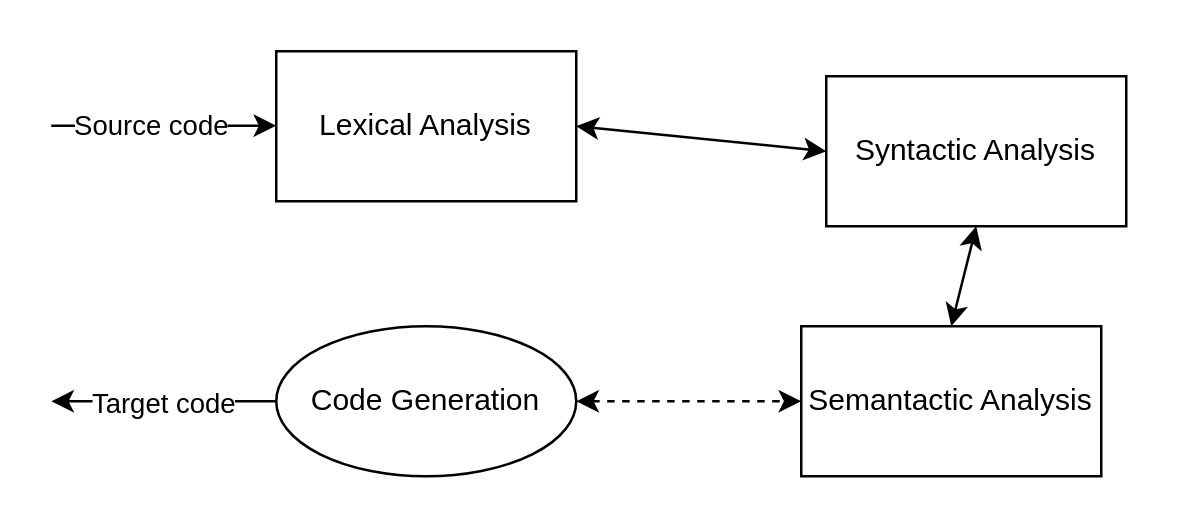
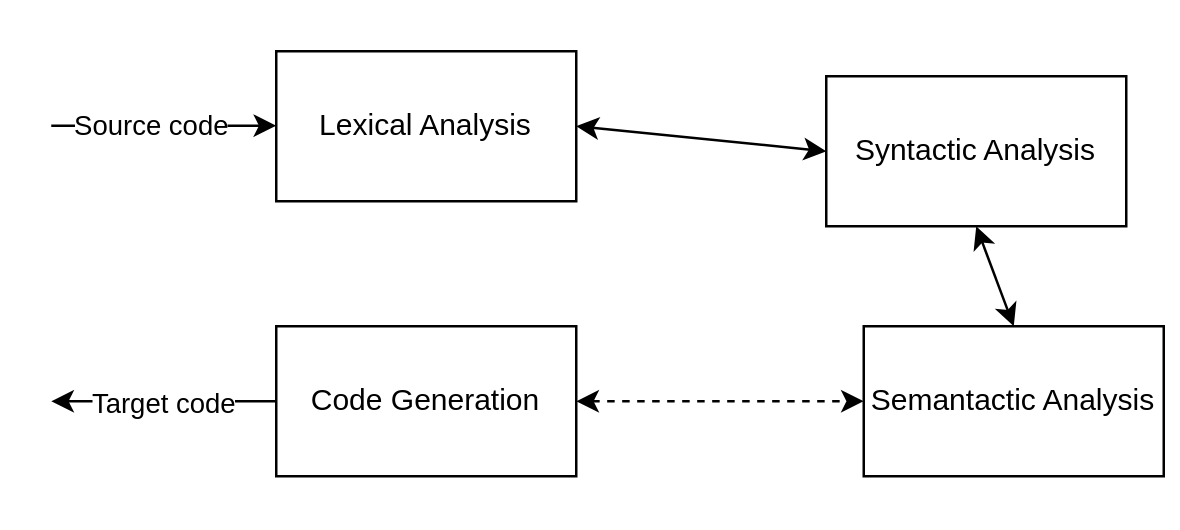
  <mxCell id="0" />
  <mxCell id="1" parent="0" />
  <mxCell id="2" value="Lexical Analysis" style="rounded=0;whiteSpace=wrap;html=1;" parent="1" vertex="1"><mxGeometry x="110" y="20" width="120" height="60" as="geometry" /></mxCell>
  <mxCell id="3" value="" style="endArrow=classic;html=1;rounded=0;entryX=0.5;entryY=0;entryDx=0;entryDy=0;" parent="1" edge="1"><mxGeometry width="50" height="50" relative="1" as="geometry"><mxPoint x="20" y="49.79" as="sourcePoint" /><mxPoint x="110" y="49.79" as="targetPoint" /></mxGeometry></mxCell>
  <mxCell id="4" value="Source code" style="edgeLabel;html=1;align=center;verticalAlign=middle;resizable=0;points=[];" parent="3" vertex="1" connectable="0"><mxGeometry x="0.033" relative="1" as="geometry"><mxPoint x="-7" as="offset" /></mxGeometry></mxCell>
  <mxCell id="5" value="&lt;span lang=&quot;en&quot; class=&quot;BxUVEf ILfuVd&quot;&gt;&lt;span class=&quot;hgKElc&quot;&gt;Syntactic Analysis&lt;/span&gt;&lt;/span&gt;" style="rounded=0;whiteSpace=wrap;html=1;" vertex="1" parent="1"><mxGeometry x="330" y="30" width="120" height="60" as="geometry" /></mxCell>
- <mxCell id="6" value="&lt;span lang=&quot;en&quot; class=&quot;BxUVEf ILfuVd&quot;&gt;&lt;span class=&quot;hgKElc&quot;&gt;Semantactic Analysis&lt;/span&gt;&lt;/span&gt;" style="rounded=0;whiteSpace=wrap;html=1;" vertex="1" parent="1"><mxGeometry x="320" y="130" width="120" height="60" as="geometry" /></mxCell>
- <mxCell id="7" value="Code Generation" style="ellipse;whiteSpace=wrap;html=1;" vertex="1" parent="1"><mxGeometry x="110" y="130" width="120" height="60" as="geometry" /></mxCell>
+ <mxCell id="6" value="&lt;span lang=&quot;en&quot; class=&quot;BxUVEf ILfuVd&quot;&gt;&lt;span class=&quot;hgKElc&quot;&gt;Semantactic Analysis&lt;/span&gt;&lt;/span&gt;" style="rounded=0;whiteSpace=wrap;html=1;" vertex="1" parent="1"><mxGeometry x="345" y="130" width="120" height="60" as="geometry" /></mxCell>
+ <mxCell id="7" value="Code Generation" style="rounded=0;whiteSpace=wrap;html=1;" vertex="1" parent="1"><mxGeometry x="110" y="130" width="120" height="60" as="geometry" /></mxCell>
  <mxCell id="8" value="" style="endArrow=classic;html=1;rounded=0;exitX=0;exitY=0.5;exitDx=0;exitDy=0;" edge="1" parent="1" source="7"><mxGeometry width="50" height="50" relative="1" as="geometry"><mxPoint x="250" y="30" as="sourcePoint" /><mxPoint x="20" y="160" as="targetPoint" /></mxGeometry></mxCell>
  <mxCell id="9" value="Target code" style="edgeLabel;html=1;align=center;verticalAlign=middle;resizable=0;points=[];" vertex="1" connectable="0" parent="8"><mxGeometry x="0.013" y="2" relative="1" as="geometry"><mxPoint y="-2" as="offset" /></mxGeometry></mxCell>
  <mxCell id="10" value="" style="endArrow=classic;startArrow=classic;html=1;rounded=0;exitX=1;exitY=0.5;exitDx=0;exitDy=0;entryX=0;entryY=0.5;entryDx=0;entryDy=0;" edge="1" parent="1" source="2" target="5"><mxGeometry width="50" height="50" relative="1" as="geometry"><mxPoint x="310" y="130" as="sourcePoint" /><mxPoint x="360" y="80" as="targetPoint" /></mxGeometry></mxCell>
  <mxCell id="11" value="" style="endArrow=classic;startArrow=classic;html=1;rounded=0;exitX=0.5;exitY=0;exitDx=0;exitDy=0;entryX=0.5;entryY=1;entryDx=0;entryDy=0;" edge="1" parent="1" source="6" target="5"><mxGeometry width="50" height="50" relative="1" as="geometry"><mxPoint x="240" y="60" as="sourcePoint" /><mxPoint x="330" y="60" as="targetPoint" /></mxGeometry></mxCell>
  <mxCell id="12" value="" style="endArrow=classic;startArrow=classic;html=1;rounded=0;exitX=1;exitY=0.5;exitDx=0;exitDy=0;entryX=0;entryY=0.5;entryDx=0;entryDy=0;dashed=1;" edge="1" parent="1" source="7" target="6"><mxGeometry width="50" height="50" relative="1" as="geometry"><mxPoint x="390" y="140" as="sourcePoint" /><mxPoint x="390" y="90" as="targetPoint" /></mxGeometry></mxCell>
